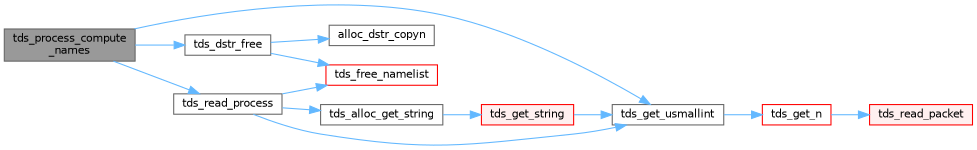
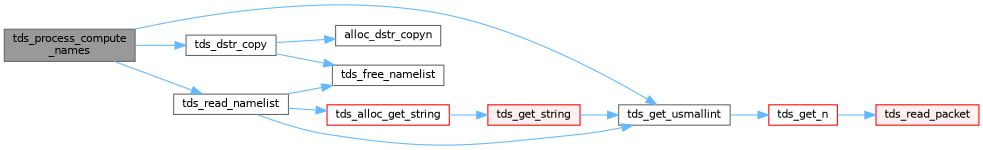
  digraph {
    rankdir=LR
    node [color=grey40 fillcolor=white fontname=Helvetica fontsize=10 shape=box style=filled]
    edge [color=steelblue1 fontname=Helvetica fontsize=10 labelfontname=Helvetica labelfontsize=10 style=solid]
    n1 [color=gray40 fillcolor=grey60 fontcolor=black height=0.2 label="tds_process_compute\l_names" width=0.4]
-   n2 [height=0.2 label=tds_dstr_free width=0.4]
+   n2 [height=0.2 label=tds_dstr_copy width=0.4]
    n3 [height=0.2 label=tds_get_usmallint width=0.4]
-   n4 [height=0.2 label=tds_read_process width=0.4]
-   n5 [color=red height=0.2 label=tds_free_namelist width=0.4]
+   n4 [height=0.2 label=tds_read_namelist width=0.4]
+   n5 [height=0.2 label=tds_free_namelist width=0.4]
    n6 [height=0.2 label=alloc_dstr_copyn width=0.4]
    n7 [color=red height=0.2 label=tds_get_n width=0.4]
-   n8 [height=0.2 label=tds_alloc_get_string width=0.4]
+   n8 [color=red height=0.2 label=tds_alloc_get_string width=0.4]
    n9 [color=red fillcolor="#FFF0F0" height=0.2 label=tds_read_packet width=0.4]
    n10 [color=red fillcolor="#FFF0F0" height=0.2 label=tds_get_string width=0.4]
    n1 -> n2
    n1 -> n3
    n1 -> n4
    n2 -> n5
    n2 -> n6
    n3 -> n7
    n4 -> n3
    n4 -> n5
    n4 -> n8
    n7 -> n9
    n8 -> n10
    n10 -> n3
  }
